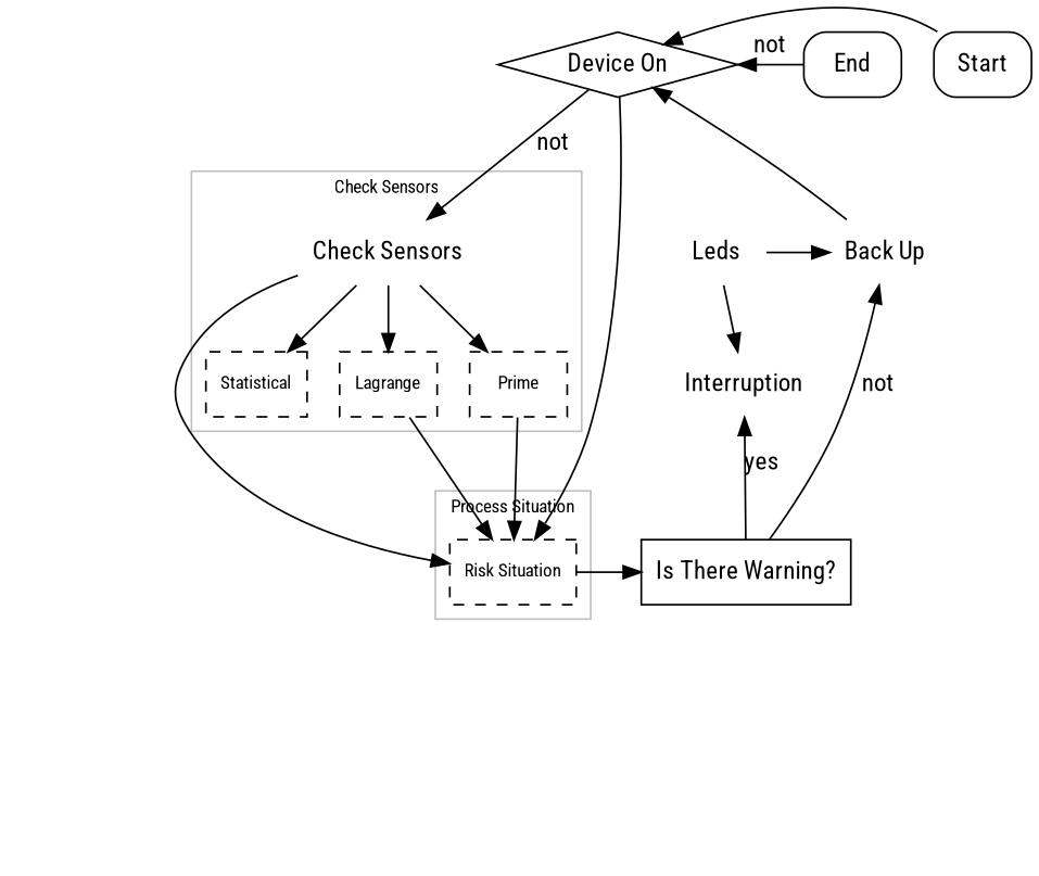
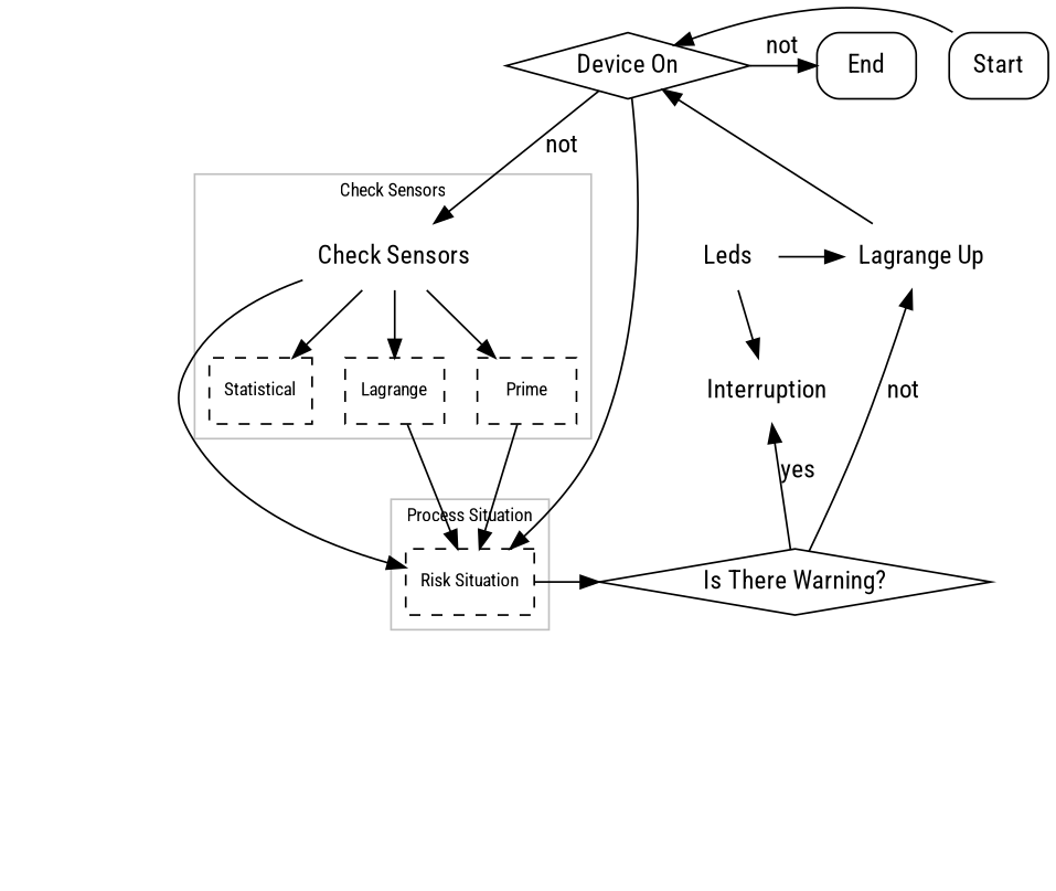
  digraph {
    compound=true
    fontname="Roboto Condensed"
    fontsize=10
    newrank=true
    node [fontname="Roboto Condensed" style=invis]
    edge [fontname="Roboto Condensed"]
    a1
    a2
    a3
    a4
    a5
    a6
    n7 [label="Device On" shape=diamond style=""]
    n8 [label="Check Sensors" shape=none style=rounded]
-   n9 [label="Back Up" shape=none style=rounded]
+   n9 [label="Lagrange Up" shape=none style=rounded]
    n10 [label=Leds shape=none style=rounded]
    n11 [label=Interruption shape=none style=rounded]
    n12 [fontsize=10 label=Statistical shape=box style=dashed]
    n13 [fontsize=10 label=Lagrange shape=box style=dashed]
    n14 [fontsize=10 label=Prime shape=box style=dashed]
-   n15 [label="Is There Warning?" shape=box style=""]
+   n15 [label="Is There Warning?" shape=diamond style=""]
    n16 [fontsize=10 label="Risk Situation" shape=box style=dashed]
    n17 [label=End shape=box style=rounded]
    n18 [label=Start shape=box style=rounded]
    subgraph sub_1 {
      a1
      a2
      a3
      a4
      a5
      a6
    }
    subgraph sub_2 {
      rank=same
      a1
      n7
    }
    subgraph sub_3 {
      rank=same
      a2
      n8
      n9
      n10
    }
    subgraph sub_4 {
      rank=same
      a3
      n11
      n12
      n13
      n14
    }
    subgraph sub_5 {
      rank=same
      a4
      n15
      n16
    }
    subgraph sub_6 {
      rank=same
      a5
    }
    subgraph cluster_7 {
      color=gray
      label="Check Sensors"
      n8
      n12
      n13
      n14
    }
    subgraph cluster_8 {
      color=gray
      label="Process Situation"
      n16
    }
    a1 -> a2 [style=invis]
    a2 -> a3 [style=invis]
    a3 -> a4 [style=invis]
    a4 -> a5 [style=invis]
    a5 -> a6 [style=invis]
    n7 -> n8 [label=not]
    n7 -> n16
-   n17 -> n7 [constraint=false label=not]
+   n7 -> n17 [constraint=false label=not]
    n8 -> n12
    n8 -> n13
    n8 -> n14
    n8 -> n16
    n9 -> n7
    n10 -> n9
    n10 -> n11
    n13 -> n16
    n14 -> n16
    n15 -> n9 [label=not]
    n15 -> n11 [label=yes]
    n16 -> n15
    n18 -> n7 [constraint=false]
  }
